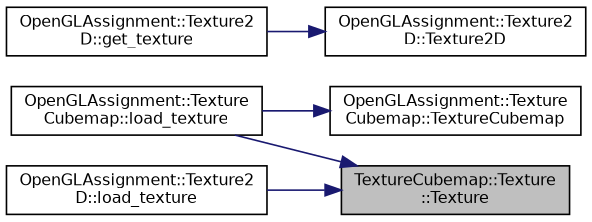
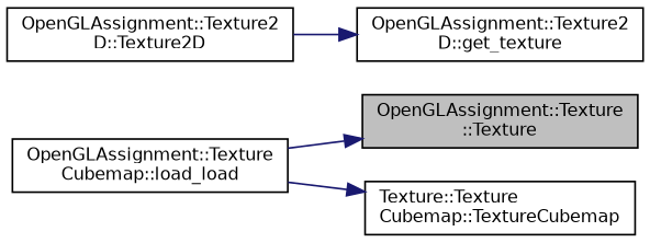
  digraph {
    rankdir=RL
    node [color=black fillcolor=white fontname=Helvetica fontsize=10 shape=record style=filled]
    edge [color=midnightblue dir=back fontname=Helvetica fontsize=10 labelfontname=Helvetica labelfontsize=10 style=solid]
-   n1 [fillcolor=grey75 fontcolor=black height=0.2 label="TextureCubemap::Texture\l::Texture" width=0.4]
-   n2 [height=0.2 label="OpenGLAssignment::Texture\lCubemap::load_texture" width=0.4]
-   n3 [height=0.2 label="OpenGLAssignment::Texture2\lD::load_texture" width=0.4]
-   n4 [height=0.2 label="OpenGLAssignment::Texture\lCubemap::TextureCubemap" width=0.4]
+   n1 [fillcolor=grey75 fontcolor=black height=0.2 label="OpenGLAssignment::Texture\l::Texture" width=0.4]
+   n2 [height=0.2 label="OpenGLAssignment::Texture\lCubemap::load_load" width=0.4]
+   n4 [height=0.2 label="Texture::Texture\lCubemap::TextureCubemap" width=0.4]
    n5 [height=0.2 label="OpenGLAssignment::Texture2\lD::Texture2D" width=0.4]
    n6 [height=0.2 label="OpenGLAssignment::Texture2\lD::get_texture" width=0.4]
    n1 -> n2
-   n1 -> n3
    n4 -> n2
-   n5 -> n6
+   n6 -> n5
  }
